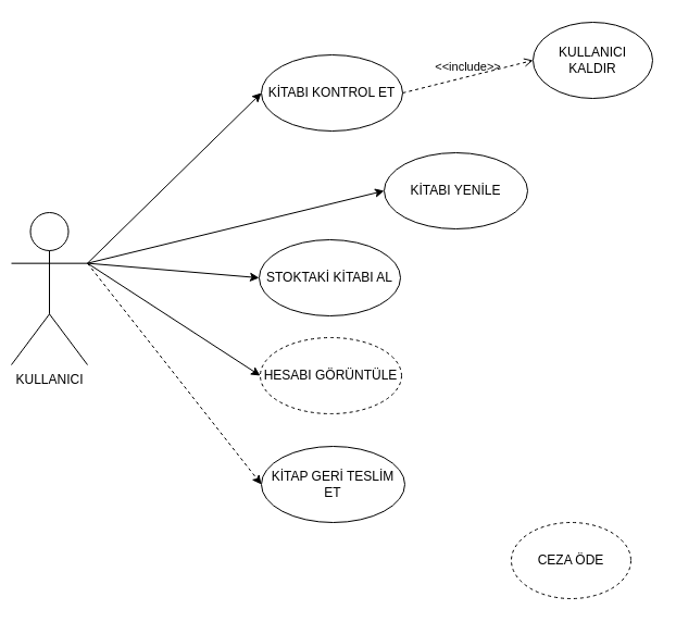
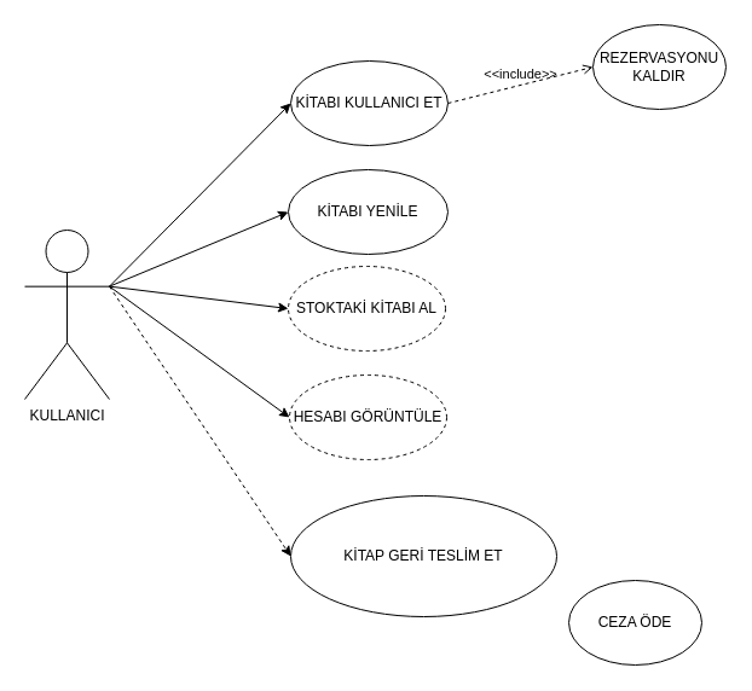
  <mxCell id="0" />
  <mxCell id="1" parent="0" />
- <mxCell id="2" value="&lt;font style=&quot;vertical-align: inherit&quot;&gt;&lt;font style=&quot;vertical-align: inherit&quot;&gt;KULLANICI&lt;/font&gt;&lt;/font&gt;" style="shape=umlActor;html=1;verticalLabelPosition=bottom;verticalAlign=top;align=center;" vertex="1" parent="1"><mxGeometry x="10" y="195" width="70" height="140" as="geometry" /></mxCell>
- <mxCell id="3" value="&lt;font style=&quot;vertical-align: inherit&quot;&gt;&lt;font style=&quot;vertical-align: inherit&quot;&gt;&lt;font style=&quot;vertical-align: inherit&quot;&gt;&lt;font style=&quot;vertical-align: inherit&quot;&gt;KİTABI KONTROL ET&lt;/font&gt;&lt;/font&gt;&lt;/font&gt;&lt;/font&gt;" style="ellipse;whiteSpace=wrap;html=1;" vertex="1" parent="1"><mxGeometry x="240" y="50" width="130" height="70" as="geometry" /></mxCell>
- <mxCell id="4" value="&lt;font style=&quot;vertical-align: inherit&quot;&gt;&lt;font style=&quot;vertical-align: inherit&quot;&gt;KİTABI YENİLE&lt;/font&gt;&lt;/font&gt;" style="ellipse;whiteSpace=wrap;html=1;" vertex="1" parent="1"><mxGeometry x="353" y="140" width="132" height="70" as="geometry" /></mxCell>
- <mxCell id="5" value="&lt;font style=&quot;vertical-align: inherit&quot;&gt;&lt;font style=&quot;vertical-align: inherit&quot;&gt;KULLANICI KALDIR&lt;/font&gt;&lt;/font&gt;" style="ellipse;whiteSpace=wrap;html=1;" vertex="1" parent="1"><mxGeometry x="490" y="20" width="110" height="70" as="geometry" /></mxCell>
+ <mxCell id="2" value="&lt;font style=&quot;vertical-align: inherit&quot;&gt;&lt;font style=&quot;vertical-align: inherit&quot;&gt;KULLANICI&lt;/font&gt;&lt;/font&gt;" style="shape=umlActor;html=1;verticalLabelPosition=bottom;verticalAlign=top;align=center;" vertex="1" parent="1"><mxGeometry x="20" y="190" width="70" height="140" as="geometry" /></mxCell>
+ <mxCell id="3" value="&lt;font style=&quot;vertical-align: inherit&quot;&gt;&lt;font style=&quot;vertical-align: inherit&quot;&gt;&lt;font style=&quot;vertical-align: inherit&quot;&gt;&lt;font style=&quot;vertical-align: inherit&quot;&gt;KİTABI KULLANICI ET&lt;/font&gt;&lt;/font&gt;&lt;/font&gt;&lt;/font&gt;" style="ellipse;whiteSpace=wrap;html=1;" vertex="1" parent="1"><mxGeometry x="240" y="50" width="130" height="70" as="geometry" /></mxCell>
+ <mxCell id="4" value="&lt;font style=&quot;vertical-align: inherit&quot;&gt;&lt;font style=&quot;vertical-align: inherit&quot;&gt;KİTABI YENİLE&lt;/font&gt;&lt;/font&gt;" style="ellipse;whiteSpace=wrap;html=1;" vertex="1" parent="1"><mxGeometry x="238" y="140" width="132" height="70" as="geometry" /></mxCell>
+ <mxCell id="5" value="&lt;font style=&quot;vertical-align: inherit&quot;&gt;&lt;font style=&quot;vertical-align: inherit&quot;&gt;REZERVASYONU KALDIR&lt;/font&gt;&lt;/font&gt;" style="ellipse;whiteSpace=wrap;html=1;" vertex="1" parent="1"><mxGeometry x="490" y="20" width="110" height="70" as="geometry" /></mxCell>
  <mxCell id="6" value="&lt;font style=&quot;vertical-align: inherit&quot;&gt;&lt;font style=&quot;vertical-align: inherit&quot;&gt;HESABI GÖRÜNTÜLE&lt;/font&gt;&lt;/font&gt;" style="ellipse;whiteSpace=wrap;html=1;dashed=1;" vertex="1" parent="1"><mxGeometry x="239" y="310" width="130" height="70" as="geometry" /></mxCell>
- <mxCell id="7" value="&lt;font style=&quot;vertical-align: inherit&quot;&gt;&lt;font style=&quot;vertical-align: inherit&quot;&gt;KİTAP GERİ TESLİM ET&lt;/font&gt;&lt;/font&gt;" style="ellipse;whiteSpace=wrap;html=1;" vertex="1" parent="1"><mxGeometry x="240" y="410" width="132" height="70" as="geometry" /></mxCell>
- <mxCell id="8" value="&lt;font style=&quot;vertical-align: inherit&quot;&gt;&lt;font style=&quot;vertical-align: inherit&quot;&gt;&lt;font style=&quot;vertical-align: inherit&quot;&gt;&lt;font style=&quot;vertical-align: inherit&quot;&gt;STOKTAKİ KİTABI AL&lt;/font&gt;&lt;/font&gt;&lt;/font&gt;&lt;/font&gt;" style="ellipse;whiteSpace=wrap;html=1;" vertex="1" parent="1"><mxGeometry x="238" y="220" width="130" height="70" as="geometry" /></mxCell>
+ <mxCell id="7" value="&lt;font style=&quot;vertical-align: inherit&quot;&gt;&lt;font style=&quot;vertical-align: inherit&quot;&gt;KİTAP GERİ TESLİM ET&lt;/font&gt;&lt;/font&gt;" style="ellipse;whiteSpace=wrap;html=1;" vertex="1" parent="1"><mxGeometry x="240" y="410" width="220" height="100" as="geometry" /></mxCell>
+ <mxCell id="8" value="&lt;font style=&quot;vertical-align: inherit&quot;&gt;&lt;font style=&quot;vertical-align: inherit&quot;&gt;&lt;font style=&quot;vertical-align: inherit&quot;&gt;&lt;font style=&quot;vertical-align: inherit&quot;&gt;STOKTAKİ KİTABI AL&lt;/font&gt;&lt;/font&gt;&lt;/font&gt;&lt;/font&gt;" style="ellipse;whiteSpace=wrap;html=1;dashed=1;" vertex="1" parent="1"><mxGeometry x="238" y="220" width="130" height="70" as="geometry" /></mxCell>
  <mxCell id="9" value="" style="endArrow=classic;html=1;rounded=0;entryX=0;entryY=0.5;entryDx=0;entryDy=0;exitX=1;exitY=0.333;exitDx=0;exitDy=0;exitPerimeter=0;" edge="1" parent="1" source="2" target="3"><mxGeometry width="50" height="50" relative="1" as="geometry"><mxPoint x="90" y="230" as="sourcePoint" /><mxPoint x="140" y="190" as="targetPoint" /></mxGeometry></mxCell>
  <mxCell id="10" value="" style="endArrow=classic;html=1;rounded=0;entryX=0;entryY=0.5;entryDx=0;entryDy=0;exitX=1;exitY=0.333;exitDx=0;exitDy=0;exitPerimeter=0;dashed=1;" edge="1" parent="1" source="2" target="7"><mxGeometry width="50" height="50" relative="1" as="geometry"><mxPoint x="100" y="240" as="sourcePoint" /><mxPoint x="190" y="350" as="targetPoint" /></mxGeometry></mxCell>
  <mxCell id="11" value="" style="endArrow=classic;html=1;rounded=0;exitX=1;exitY=0.333;exitDx=0;exitDy=0;exitPerimeter=0;entryX=0;entryY=0.5;entryDx=0;entryDy=0;" edge="1" parent="1" source="2" target="6"><mxGeometry width="50" height="50" relative="1" as="geometry"><mxPoint x="90" y="240" as="sourcePoint" /><mxPoint x="200" y="280" as="targetPoint" /></mxGeometry></mxCell>
  <mxCell id="12" value="" style="endArrow=classic;html=1;rounded=0;entryX=0;entryY=0.5;entryDx=0;entryDy=0;exitX=1;exitY=0.333;exitDx=0;exitDy=0;exitPerimeter=0;" edge="1" parent="1" source="2" target="8"><mxGeometry width="50" height="50" relative="1" as="geometry"><mxPoint x="90" y="240" as="sourcePoint" /><mxPoint x="200" y="235" as="targetPoint" /></mxGeometry></mxCell>
  <mxCell id="13" value="" style="endArrow=classic;html=1;rounded=0;entryX=0;entryY=0.5;entryDx=0;entryDy=0;exitX=1;exitY=0.333;exitDx=0;exitDy=0;exitPerimeter=0;" edge="1" parent="1" source="2" target="4"><mxGeometry width="50" height="50" relative="1" as="geometry"><mxPoint x="90" y="240" as="sourcePoint" /><mxPoint x="160" y="210" as="targetPoint" /></mxGeometry></mxCell>
- <mxCell id="14" value="&lt;font style=&quot;vertical-align: inherit&quot;&gt;&lt;font style=&quot;vertical-align: inherit&quot;&gt;CEZA ÖDE&lt;/font&gt;&lt;/font&gt;" style="ellipse;whiteSpace=wrap;html=1;dashed=1;" vertex="1" parent="1"><mxGeometry x="470" y="480" width="110" height="70" as="geometry" /></mxCell>
+ <mxCell id="14" value="&lt;font style=&quot;vertical-align: inherit&quot;&gt;&lt;font style=&quot;vertical-align: inherit&quot;&gt;CEZA ÖDE&lt;/font&gt;&lt;/font&gt;" style="ellipse;whiteSpace=wrap;html=1;" vertex="1" parent="1"><mxGeometry x="470" y="480" width="110" height="70" as="geometry" /></mxCell>
  <mxCell id="15" value="&amp;lt;&amp;lt;include&amp;gt;&amp;gt;" style="edgeStyle=none;html=1;endArrow=open;verticalAlign=bottom;dashed=1;labelBackgroundColor=none;rounded=0;entryX=0;entryY=0.5;entryDx=0;entryDy=0;" edge="1" parent="1" target="5"><mxGeometry width="160" relative="1" as="geometry"><mxPoint x="370" y="85" as="sourcePoint" /><mxPoint x="500" y="84.5" as="targetPoint" /></mxGeometry></mxCell>
